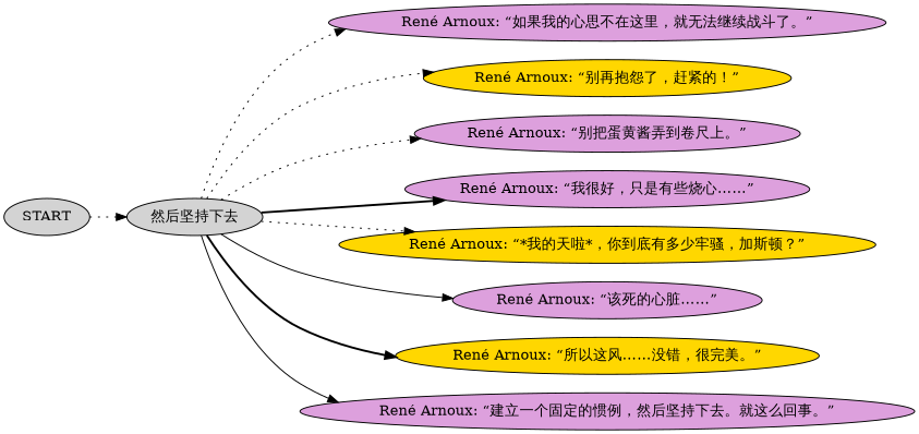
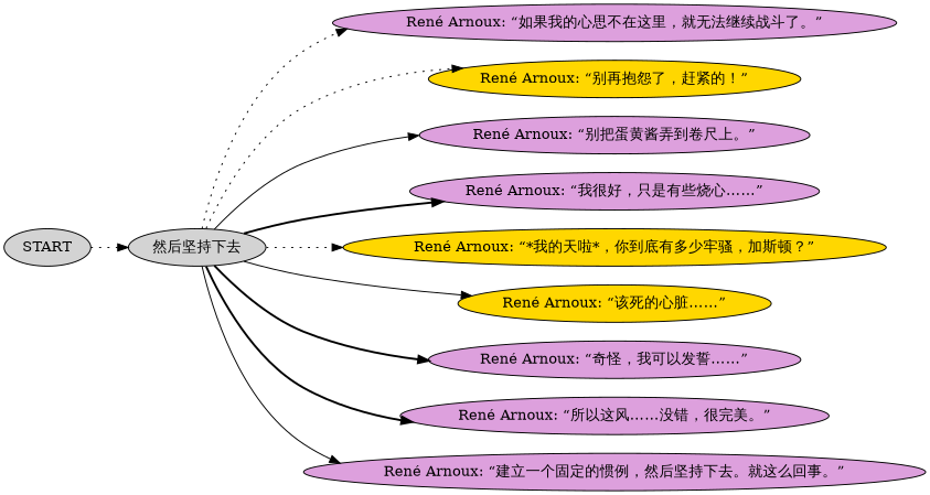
  digraph {
    rankdir=LR
    node [fillcolor=plum style=filled]
    edge [style=dotted]
    n1 [fillcolor=lightgrey label=START]
    n2 [fillcolor=lightgrey label="然后坚持下去"]
    n3 [label="René Arnoux: “如果我的心思不在这里，就无法继续战斗了。”"]
    n4 [fillcolor=gold label="René Arnoux: “别再抱怨了，赶紧的！”"]
    n5 [label="René Arnoux: “别把蛋黄酱弄到卷尺上。”"]
    n6 [label="René Arnoux: “我很好，只是有些烧心……”"]
    n7 [fillcolor=gold label="René Arnoux: “*我的天啦*，你到底有多少牢骚，加斯顿？”"]
-   n8 [label="René Arnoux: “该死的心脏……”"]
-   n10 [fillcolor=gold label="René Arnoux: “所以这风……没错，很完美。”"]
+   n8 [fillcolor=gold label="René Arnoux: “该死的心脏……”"]
+   n9 [label="René Arnoux: “奇怪，我可以发誓……”"]
+   n10 [label="René Arnoux: “所以这风……没错，很完美。”"]
    n11 [label="René Arnoux: “建立一个固定的惯例，然后坚持下去。就这么回事。”"]
    n1 -> n2
    n2 -> n3
    n2 -> n4
-   n2 -> n5
+   n2 -> n5 [style=solid]
    n2 -> n6 [style=bold]
    n2 -> n7
    n2 -> n8 [style=solid]
+   n2 -> n9 [style=bold]
    n2 -> n10 [style=bold]
    n2 -> n11 [style=solid]
  }
